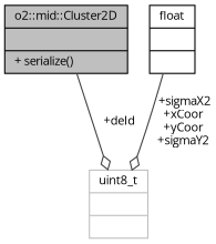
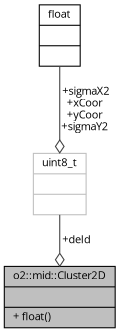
  digraph {
    fontname="Open Sans"
    node [color=black fontname="Open Sans" fontsize=10 shape=record]
    edge [arrowhead=odiamond color=grey25 fontname="Open Sans" fontsize=10 labelfontname=Helvetica labelfontsize=10 style=solid]
-   n1 [fillcolor=grey75 fontcolor=black height=0.2 label="{o2::mid::Cluster2D\n||+ serialize()\l}" style=filled width=0.4]
+   n1 [fillcolor=grey75 fontcolor=black height=0.2 label="{o2::mid::Cluster2D\n||+ float()\l}" style=filled width=0.4]
    n2 [height=0.2 label="{float\n||}" width=0.4]
    n3 [color=grey75 height=0.2 label="{uint8_t\n||}" width=0.4]
    n2 -> n3 [label=" +sigmaX2\n+xCoor\n+yCoor\n+sigmaY2"]
-   n1 -> n3 [label=" +deId"]
+   n3 -> n1 [label=" +deId"]
  }
